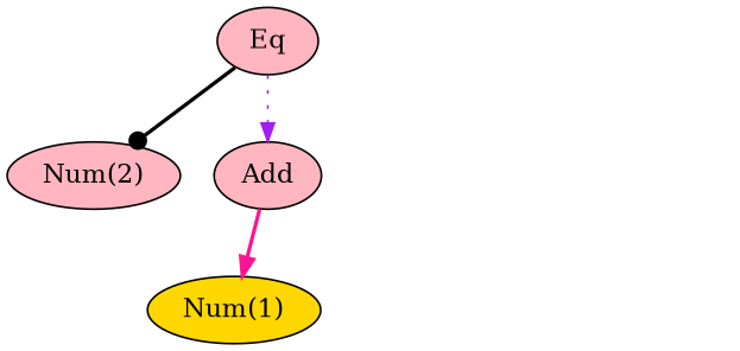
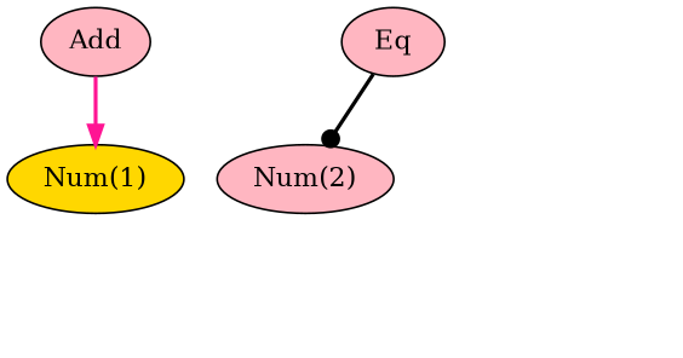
  digraph {
    node [style=filled]
    edge [style=invis]
    n1 [fillcolor=gold label="Num(1)"]
    n2 [fillcolor=lightpink label="Num(2)"]
    n3 [fillcolor=lightpink label=Add]
    n4 [label="Num(2)" style=invis]
    n5 [label="Num(1)" style=invis]
    n6 [label=Add style=invis]
    n7 [fillcolor=lightpink label=Eq]
    n3 -> n1 [arrowhead=normal color=deeppink style=bold]
    n6 -> n4
    n6 -> n5
    n7 -> n2 [arrowhead=dot color=black style=bold]
-   n7 -> n3 [arrowhead=normal color=purple style=dotted]
    n7 -> n6
  }
